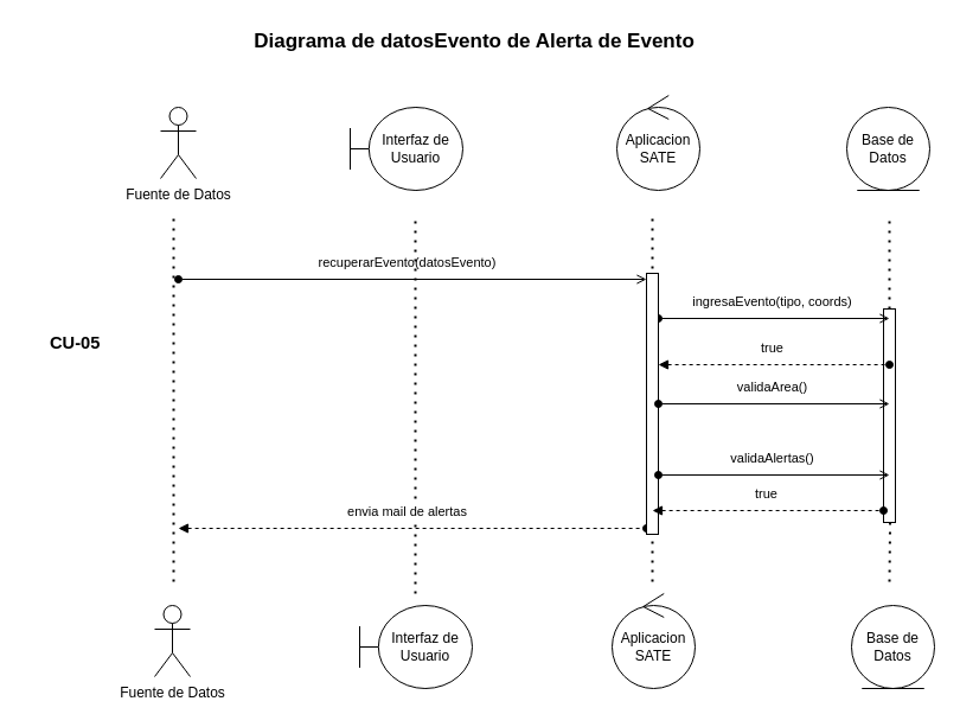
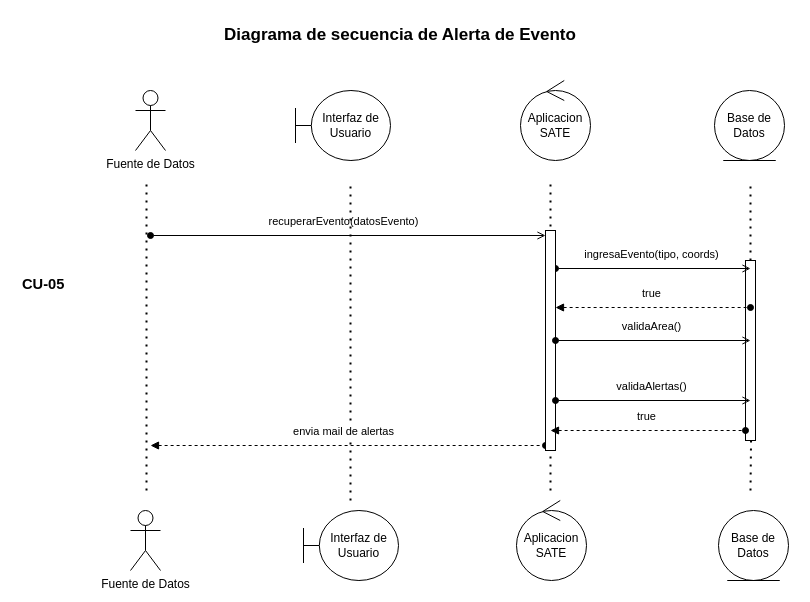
  <mxCell id="0" />
  <mxCell id="1" parent="0" />
  <mxCell id="2" value="Fuente de Datos" style="shape=umlActor;verticalLabelPosition=bottom;verticalAlign=top;html=1;" parent="1" vertex="1"><mxGeometry x="135" y="90" width="30" height="60" as="geometry" /></mxCell>
  <mxCell id="3" value="Interfaz de&lt;div&gt;Usuario&lt;/div&gt;" style="shape=umlBoundary;whiteSpace=wrap;html=1;" parent="1" vertex="1"><mxGeometry x="295" y="90" width="95" height="70" as="geometry" /></mxCell>
  <mxCell id="4" value="Aplicacion&lt;div&gt;SATE&lt;/div&gt;" style="ellipse;shape=umlControl;whiteSpace=wrap;html=1;" parent="1" vertex="1"><mxGeometry x="520" y="80" width="70" height="80" as="geometry" /></mxCell>
  <mxCell id="5" value="Base de Datos" style="ellipse;shape=umlEntity;whiteSpace=wrap;html=1;" parent="1" vertex="1"><mxGeometry x="714" y="90" width="70" height="70" as="geometry" /></mxCell>
  <mxCell id="6" value="" style="endArrow=open;html=1;rounded=0;align=center;verticalAlign=top;endFill=0;labelBackgroundColor=none;endSize=6;startArrow=oval;startFill=1;entryX=0;entryY=0;entryDx=0;entryDy=5;entryPerimeter=0;" parent="1" edge="1" target="20"><mxGeometry relative="1" as="geometry"><mxPoint x="150" y="235" as="sourcePoint" /><mxPoint x="350" y="233" as="targetPoint" /></mxGeometry></mxCell>
  <mxCell id="7" value="recuperarEvento(datosEvento)" style="edgeLabel;html=1;align=center;verticalAlign=middle;resizable=0;points=[];" parent="6" vertex="1" connectable="0"><mxGeometry x="-0.03" y="-2" relative="1" as="geometry"><mxPoint y="-17" as="offset" /></mxGeometry></mxCell>
  <mxCell id="8" value="" style="endArrow=none;dashed=1;html=1;dashPattern=1 3;strokeWidth=2;rounded=0;" parent="1" edge="1"><mxGeometry width="50" height="50" relative="1" as="geometry"><mxPoint x="146" y="490" as="sourcePoint" /><mxPoint x="146" y="180" as="targetPoint" /></mxGeometry></mxCell>
  <mxCell id="9" value="" style="endArrow=none;dashed=1;html=1;dashPattern=1 3;strokeWidth=2;rounded=0;" parent="1" edge="1"><mxGeometry width="50" height="50" relative="1" as="geometry"><mxPoint x="350" y="500" as="sourcePoint" /><mxPoint x="350" y="180" as="targetPoint" /></mxGeometry></mxCell>
  <mxCell id="10" value="" style="endArrow=none;dashed=1;html=1;dashPattern=1 3;strokeWidth=2;rounded=0;" parent="1" edge="1"><mxGeometry width="50" height="50" relative="1" as="geometry"><mxPoint x="550" y="490" as="sourcePoint" /><mxPoint x="550" y="180" as="targetPoint" /></mxGeometry></mxCell>
  <mxCell id="11" value="" style="endArrow=oval;html=1;rounded=0;align=center;verticalAlign=top;endFill=1;labelBackgroundColor=none;endSize=6;startArrow=block;startFill=1;dashed=1;entryX=0;entryY=1;entryDx=0;entryDy=-5;entryPerimeter=0;" parent="1" edge="1" target="20"><mxGeometry relative="1" as="geometry"><mxPoint x="150" y="445" as="sourcePoint" /><mxPoint x="460" y="438" as="targetPoint" /></mxGeometry></mxCell>
  <mxCell id="12" value="envia mail de alertas" style="edgeLabel;html=1;align=center;verticalAlign=middle;resizable=0;points=[];" parent="11" vertex="1" connectable="0"><mxGeometry x="-0.03" y="-2" relative="1" as="geometry"><mxPoint y="-17" as="offset" /></mxGeometry></mxCell>
  <mxCell id="13" value="" style="endArrow=none;dashed=1;html=1;dashPattern=1 3;strokeWidth=2;rounded=0;" parent="1" source="15" edge="1"><mxGeometry width="50" height="50" relative="1" as="geometry"><mxPoint x="750" y="648" as="sourcePoint" /><mxPoint x="750" y="180" as="targetPoint" /></mxGeometry></mxCell>
  <mxCell id="14" value="" style="endArrow=none;dashed=1;html=1;dashPattern=1 3;strokeWidth=2;rounded=0;" parent="1" edge="1"><mxGeometry width="50" height="50" relative="1" as="geometry"><mxPoint x="750" y="490" as="sourcePoint" /><mxPoint x="752" y="310" as="targetPoint" /></mxGeometry></mxCell>
  <mxCell id="15" value="" style="html=1;points=[[0,0,0,0,5],[0,1,0,0,-5],[1,0,0,0,5],[1,1,0,0,-5]];perimeter=orthogonalPerimeter;outlineConnect=0;targetShapes=umlLifeline;portConstraint=eastwest;newEdgeStyle={&quot;curved&quot;:0,&quot;rounded&quot;:0};" parent="1" vertex="1"><mxGeometry x="745" y="260" width="10" height="180" as="geometry" /></mxCell>
  <mxCell id="16" value="" style="endArrow=open;html=1;rounded=0;align=center;verticalAlign=top;endFill=0;labelBackgroundColor=none;endSize=6;startArrow=oval;startFill=1;" parent="1" edge="1"><mxGeometry relative="1" as="geometry"><mxPoint x="555" y="268" as="sourcePoint" /><mxPoint x="750" y="268" as="targetPoint" /></mxGeometry></mxCell>
  <mxCell id="17" value="ingresaEvento(tipo, coords)" style="edgeLabel;html=1;align=center;verticalAlign=middle;resizable=0;points=[];" parent="16" vertex="1" connectable="0"><mxGeometry x="-0.03" y="-2" relative="1" as="geometry"><mxPoint y="-17" as="offset" /></mxGeometry></mxCell>
  <mxCell id="18" value="" style="endArrow=oval;html=1;rounded=0;align=center;verticalAlign=top;endFill=1;labelBackgroundColor=none;endSize=6;startArrow=block;startFill=1;dashed=1;" parent="1" edge="1"><mxGeometry relative="1" as="geometry"><mxPoint x="555" y="307" as="sourcePoint" /><mxPoint x="750" y="307" as="targetPoint" /></mxGeometry></mxCell>
  <mxCell id="19" value="true" style="edgeLabel;html=1;align=center;verticalAlign=middle;resizable=0;points=[];" parent="18" vertex="1" connectable="0"><mxGeometry x="-0.03" y="-2" relative="1" as="geometry"><mxPoint y="-17" as="offset" /></mxGeometry></mxCell>
  <mxCell id="20" value="" style="html=1;points=[[0,0,0,0,5],[0,1,0,0,-5],[1,0,0,0,5],[1,1,0,0,-5]];perimeter=orthogonalPerimeter;outlineConnect=0;targetShapes=umlLifeline;portConstraint=eastwest;newEdgeStyle={&quot;curved&quot;:0,&quot;rounded&quot;:0};" parent="1" vertex="1"><mxGeometry x="545" y="230" width="10" height="220" as="geometry" /></mxCell>
- <mxCell id="21" value="&lt;font face=&quot;Helvetica&quot; style=&quot;color: rgb(0, 0, 0);&quot;&gt;&lt;b&gt;Diagrama de datosEvento de Alerta de Evento&lt;/b&gt;&lt;/font&gt;" style="text;html=1;align=center;verticalAlign=middle;whiteSpace=wrap;rounded=0;fontSize=17;labelBackgroundColor=none;" parent="1" vertex="1"><mxGeometry x="20" y="20" width="760" height="30" as="geometry" /></mxCell>
- <mxCell id="22" value="&lt;span style=&quot;font-size:11pt;font-family:Calibri,sans-serif;color:#000000;background-color:transparent;font-weight:700;font-style:normal;font-variant:normal;text-decoration:none;vertical-align:baseline;white-space:pre;white-space:pre-wrap;&quot; id=&quot;docs-internal-guid-798fa533-7fff-13b6-7e76-6c3bec179e6d&quot;&gt;CU-05&lt;/span&gt;" style="text;whiteSpace=wrap;html=1;" parent="1" vertex="1"><mxGeometry x="40" y="274" width="70" height="40" as="geometry" /></mxCell>
+ <mxCell id="21" value="&lt;font face=&quot;Helvetica&quot; style=&quot;color: rgb(0, 0, 0);&quot;&gt;&lt;b&gt;Diagrama de secuencia de Alerta de Evento&lt;/b&gt;&lt;/font&gt;" style="text;html=1;align=center;verticalAlign=middle;whiteSpace=wrap;rounded=0;fontSize=17;labelBackgroundColor=none;" parent="1" vertex="1"><mxGeometry x="20" y="20" width="760" height="30" as="geometry" /></mxCell>
+ <mxCell id="22" value="&lt;span style=&quot;font-size:11pt;font-family:Calibri,sans-serif;color:#000000;background-color:transparent;font-weight:700;font-style:normal;font-variant:normal;text-decoration:none;vertical-align:baseline;white-space:pre;white-space:pre-wrap;&quot; id=&quot;docs-internal-guid-798fa533-7fff-13b6-7e76-6c3bec179e6d&quot;&gt;CU-05&lt;/span&gt;" style="text;whiteSpace=wrap;html=1;" parent="1" vertex="1"><mxGeometry x="20" y="269" width="70" height="40" as="geometry" /></mxCell>
  <mxCell id="23" value="Fuente de Datos" style="shape=umlActor;verticalLabelPosition=bottom;verticalAlign=top;html=1;" vertex="1" parent="1"><mxGeometry x="130" y="510" width="30" height="60" as="geometry" /></mxCell>
  <mxCell id="24" value="Interfaz de&lt;div&gt;Usuario&lt;/div&gt;" style="shape=umlBoundary;whiteSpace=wrap;html=1;" vertex="1" parent="1"><mxGeometry x="303" y="510" width="95" height="70" as="geometry" /></mxCell>
  <mxCell id="25" value="Aplicacion&lt;div&gt;SATE&lt;/div&gt;" style="ellipse;shape=umlControl;whiteSpace=wrap;html=1;" vertex="1" parent="1"><mxGeometry x="516" y="500" width="70" height="80" as="geometry" /></mxCell>
  <mxCell id="26" value="Base de Datos" style="ellipse;shape=umlEntity;whiteSpace=wrap;html=1;" vertex="1" parent="1"><mxGeometry x="718" y="510" width="70" height="70" as="geometry" /></mxCell>
  <mxCell id="27" value="" style="endArrow=open;html=1;rounded=0;align=center;verticalAlign=top;endFill=0;labelBackgroundColor=none;endSize=6;startArrow=oval;startFill=1;" edge="1" parent="1"><mxGeometry relative="1" as="geometry"><mxPoint x="555" y="340" as="sourcePoint" /><mxPoint x="750" y="340" as="targetPoint" /></mxGeometry></mxCell>
  <mxCell id="28" value="validaArea()" style="edgeLabel;html=1;align=center;verticalAlign=middle;resizable=0;points=[];" vertex="1" connectable="0" parent="27"><mxGeometry x="-0.03" y="-2" relative="1" as="geometry"><mxPoint y="-17" as="offset" /></mxGeometry></mxCell>
  <mxCell id="29" value="" style="endArrow=oval;html=1;rounded=0;align=center;verticalAlign=top;endFill=1;labelBackgroundColor=none;endSize=6;startArrow=block;startFill=1;dashed=1;" edge="1" parent="1"><mxGeometry relative="1" as="geometry"><mxPoint x="550" y="430" as="sourcePoint" /><mxPoint x="745" y="430" as="targetPoint" /></mxGeometry></mxCell>
  <mxCell id="30" value="true" style="edgeLabel;html=1;align=center;verticalAlign=middle;resizable=0;points=[];" vertex="1" connectable="0" parent="29"><mxGeometry x="-0.03" y="-2" relative="1" as="geometry"><mxPoint y="-17" as="offset" /></mxGeometry></mxCell>
  <mxCell id="31" value="" style="endArrow=open;html=1;rounded=0;align=center;verticalAlign=top;endFill=0;labelBackgroundColor=none;endSize=6;startArrow=oval;startFill=1;" edge="1" parent="1"><mxGeometry relative="1" as="geometry"><mxPoint x="555" y="400" as="sourcePoint" /><mxPoint x="750" y="400" as="targetPoint" /></mxGeometry></mxCell>
  <mxCell id="32" value="validaAlertas()" style="edgeLabel;html=1;align=center;verticalAlign=middle;resizable=0;points=[];" vertex="1" connectable="0" parent="31"><mxGeometry x="-0.03" y="-2" relative="1" as="geometry"><mxPoint y="-17" as="offset" /></mxGeometry></mxCell>
